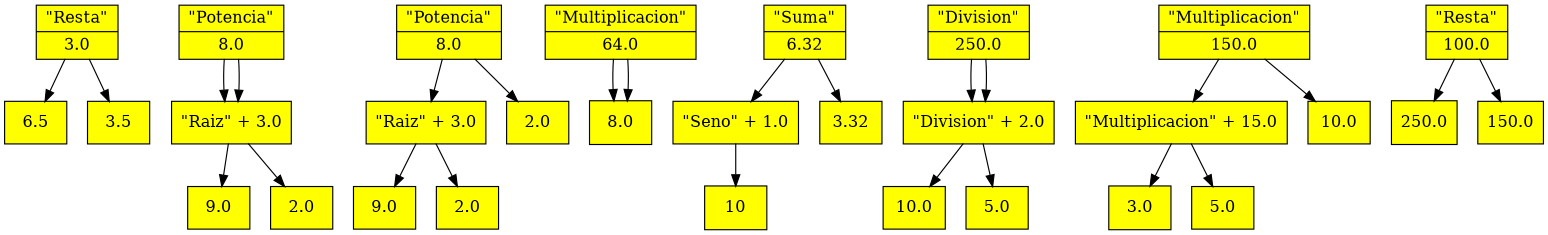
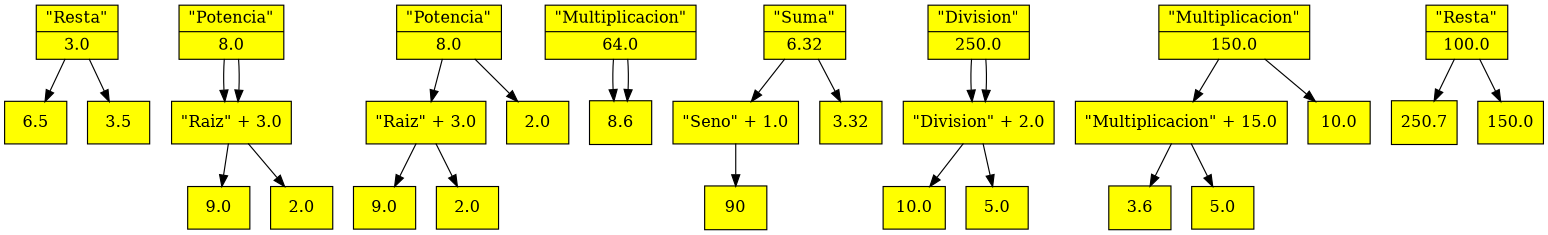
  digraph {
    node [fillcolor=Yellow shape=record style=filled]
    n1 [label="{\"Resta\"|{3.0}}"]
    n2 [label=6.5]
    n3 [label=3.5]
    n4 [label="\"Raiz\" + 3.0"]
    n5 [label=9.0]
    n6 [label=2.0]
    n7 [label="{\"Potencia\"|{8.0}}"]
    n8 [label="\"Raiz\" + 3.0"]
    n9 [label=9.0]
    n10 [label=2.0]
    n11 [label="{\"Potencia\"|{8.0}}"]
    n12 [label=2.0]
    n13 [label="{\"Multiplicacion\"|{64.0}}"]
-   n14 [label=8.0]
+   n14 [label=8.6]
    n15 [label="\"Seno\" + 1.0"]
-   n16 [label=10]
+   n16 [label=90]
    n17 [label="{\"Suma\"|{6.32}}"]
    n18 [label=3.32]
    n19 [label="\"Division\" + 2.0"]
    n20 [label=10.0]
    n21 [label=5.0]
    n22 [label="{\"Division\"|{250.0}}"]
    n23 [label="\"Multiplicacion\" + 15.0"]
-   n24 [label=3.0]
+   n24 [label=3.6]
    n25 [label=5.0]
    n26 [label="{\"Multiplicacion\"|{150.0}}"]
    n27 [label=10.0]
    n28 [label="{\"Resta\"|{100.0}}"]
-   n29 [label=250.0]
+   n29 [label=250.7]
    n30 [label=150.0]
    n1 -> n2
    n1 -> n3
    n4 -> n5
    n4 -> n6
    n7 -> n4
    n7 -> n4
    n8 -> n9
    n8 -> n10
    n11 -> n8
    n11 -> n12
    n13 -> n14
    n13 -> n14
    n15 -> n16
    n17 -> n15
    n17 -> n18
    n19 -> n20
    n19 -> n21
    n22 -> n19
    n22 -> n19
    n23 -> n24
    n23 -> n25
    n26 -> n23
    n26 -> n27
    n28 -> n29
    n28 -> n30
  }
